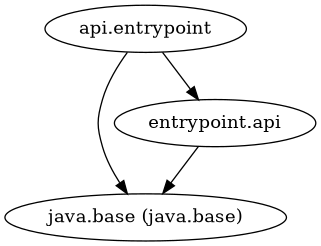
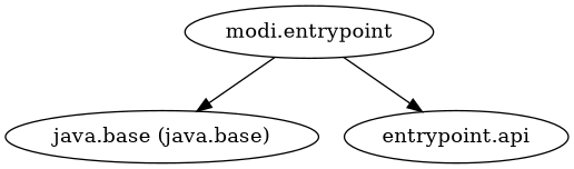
  digraph {
-   "modi.entrypoint" [label="api.entrypoint"]
+   "modi.entrypoint"
    "java.base (java.base)"
    n3 [label="entrypoint.api"]
    "modi.entrypoint" -> "java.base (java.base)"
    "modi.entrypoint" -> n3
-   n3 -> "java.base (java.base)"
  }
